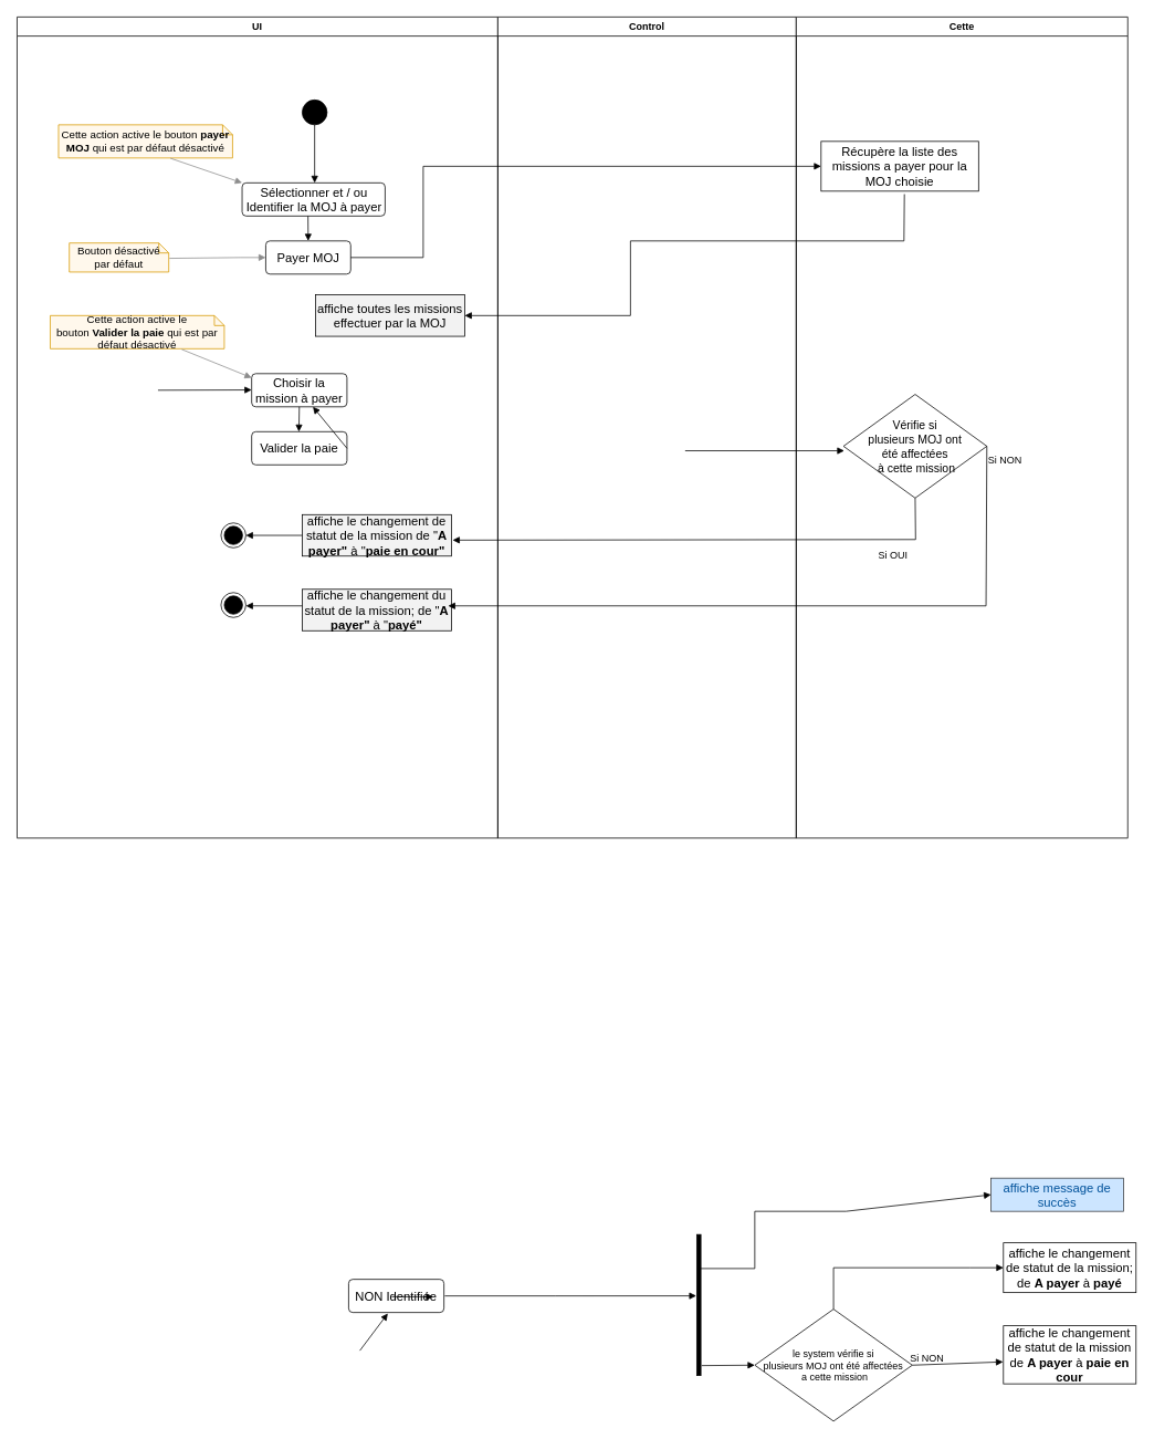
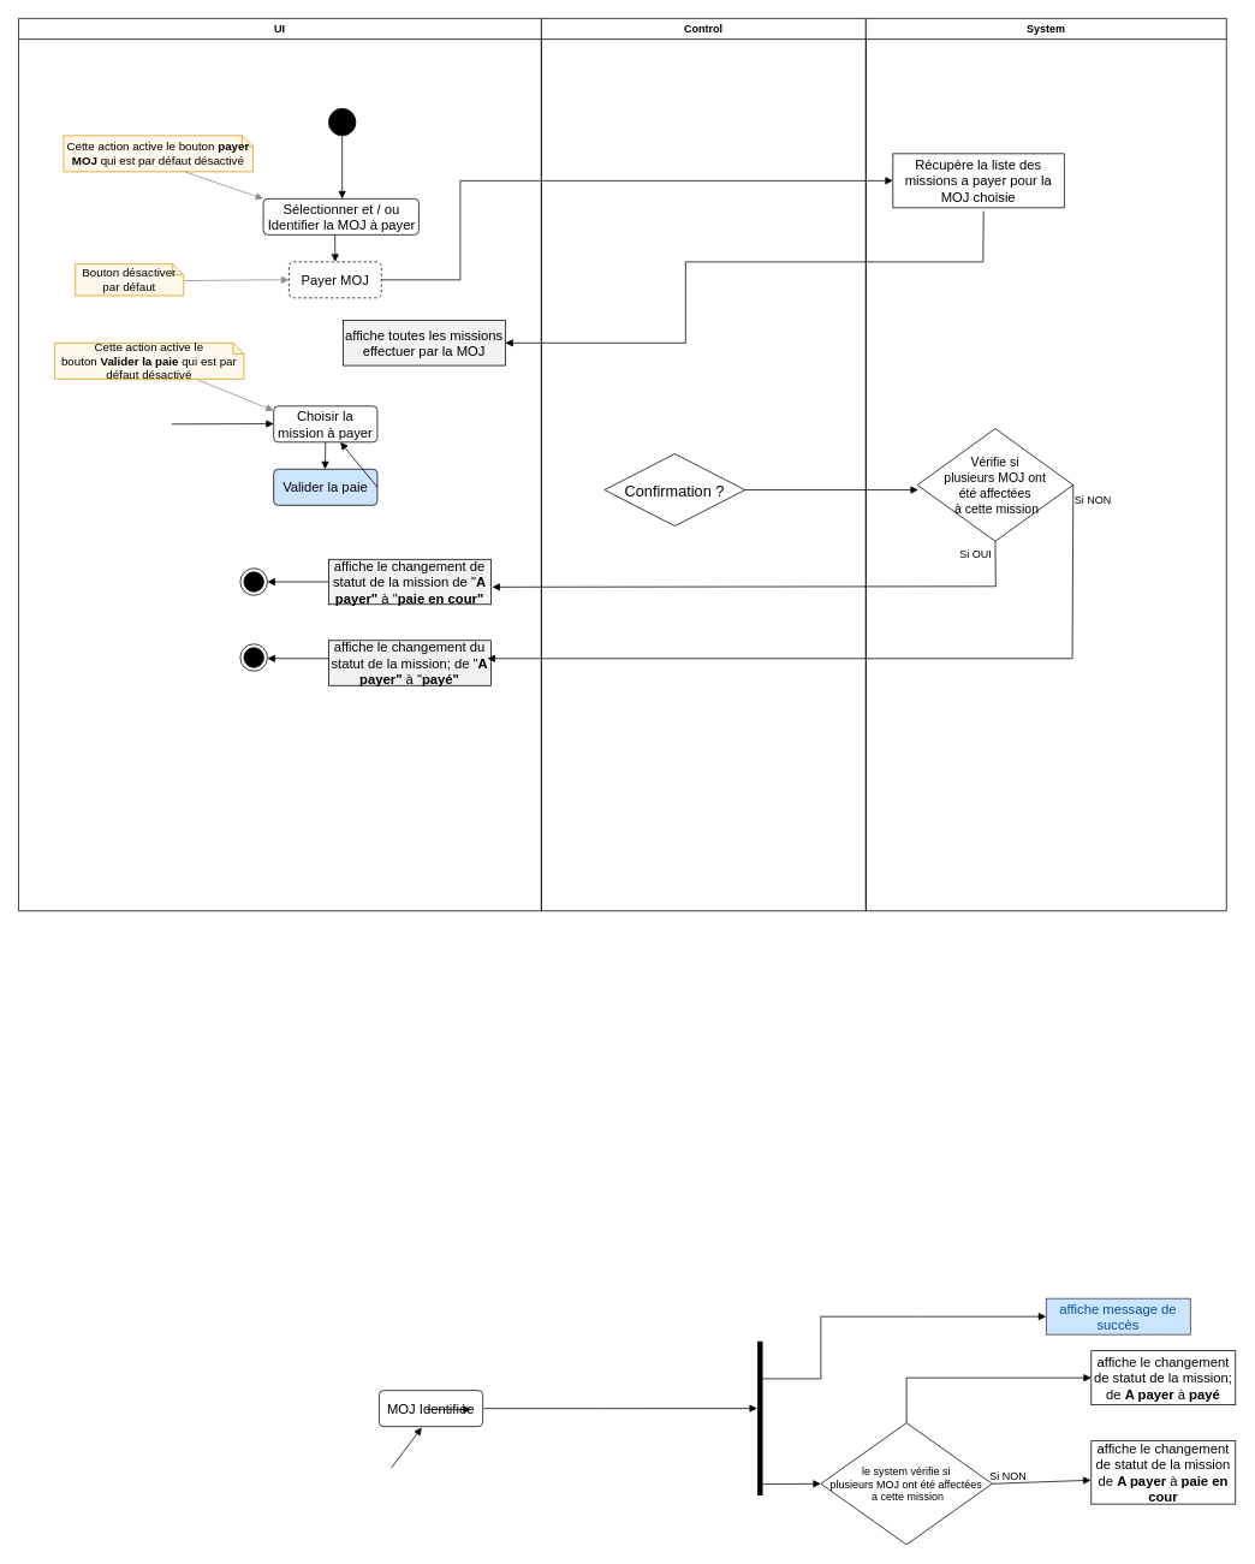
  <mxCell id="0" />
  <mxCell id="1" parent="0" />
  <mxCell id="2" value="UI" style="swimlane;whiteSpace=wrap;html=1;strokeColor=default;" vertex="1" parent="1"><mxGeometry x="20" y="20" width="580" height="990" as="geometry" /></mxCell>
  <mxCell id="3" value="" style="ellipse;fillColor=strokeColor;html=1;" vertex="1" parent="2"><mxGeometry x="344" y="100" width="30" height="30" as="geometry" /></mxCell>
  <mxCell id="4" value="" style="html=1;verticalAlign=bottom;labelBackgroundColor=none;endArrow=block;endFill=1;rounded=0;exitX=0.5;exitY=1;exitDx=0;exitDy=0;" edge="1" parent="2" source="3"><mxGeometry width="160" relative="1" as="geometry"><mxPoint x="344" y="270" as="sourcePoint" /><mxPoint x="359" y="200" as="targetPoint" /></mxGeometry></mxCell>
- <mxCell id="5" value="&lt;font style=&quot;font-size: 15px;&quot;&gt;Payer MOJ&lt;/font&gt;" style="html=1;align=center;verticalAlign=middle;rounded=1;absoluteArcSize=1;arcSize=10;dashed=0;whiteSpace=wrap;" vertex="1" parent="2"><mxGeometry x="300" y="270" width="102.5" height="40" as="geometry" /></mxCell>
+ <mxCell id="5" value="&lt;font style=&quot;font-size: 15px;&quot;&gt;Payer MOJ&lt;/font&gt;" style="html=1;align=center;verticalAlign=middle;rounded=1;absoluteArcSize=1;arcSize=10;dashed=1;whiteSpace=wrap;" vertex="1" parent="2"><mxGeometry x="300" y="270" width="102.5" height="40" as="geometry" /></mxCell>
  <mxCell id="6" value="&lt;font style=&quot;font-size: 15px;&quot;&gt;Sélectionner et / ou Identifier la MOJ à payer&lt;/font&gt;" style="html=1;align=center;verticalAlign=middle;rounded=1;absoluteArcSize=1;arcSize=10;dashed=0;whiteSpace=wrap;" vertex="1" parent="2"><mxGeometry x="271.5" y="200" width="172.5" height="40" as="geometry" /></mxCell>
  <mxCell id="7" value="&lt;font style=&quot;font-size: 15px;&quot;&gt;Choisir la mission à payer&lt;/font&gt;" style="html=1;align=center;verticalAlign=middle;rounded=1;absoluteArcSize=1;arcSize=10;dashed=0;whiteSpace=wrap;" vertex="1" parent="2"><mxGeometry x="283" y="430" width="115" height="40" as="geometry" /></mxCell>
- <mxCell id="8" value="&lt;font style=&quot;font-size: 13px;&quot;&gt;Bouton désactivé par défaut&lt;/font&gt;" style="shape=note2;boundedLbl=1;whiteSpace=wrap;html=1;size=12;verticalAlign=middle;align=center;fillColor=#FFF2D9;strokeColor=#d79b00;fillOpacity=50;" vertex="1" parent="2"><mxGeometry x="63" y="272.5" width="120" height="35" as="geometry" /></mxCell>
+ <mxCell id="8" value="&lt;font style=&quot;font-size: 13px;&quot;&gt;Bouton désactiver par défaut&lt;/font&gt;" style="shape=note2;boundedLbl=1;whiteSpace=wrap;html=1;size=12;verticalAlign=middle;align=center;fillColor=#FFF2D9;strokeColor=#d79b00;fillOpacity=50;" vertex="1" parent="2"><mxGeometry x="63" y="272.5" width="120" height="35" as="geometry" /></mxCell>
  <mxCell id="9" value="&lt;font style=&quot;font-size: 13px;&quot;&gt;Cette action active le bouton&amp;nbsp;&lt;b style=&quot;&quot;&gt;payer MOJ &lt;/b&gt;qui est par défaut désactivé&lt;/font&gt;" style="shape=note2;boundedLbl=1;whiteSpace=wrap;html=1;size=12;verticalAlign=middle;align=center;fillColor=#FFF2D9;strokeColor=#D79B00;fillOpacity=50;" vertex="1" parent="2"><mxGeometry x="50" y="130" width="210" height="40" as="geometry" /></mxCell>
  <mxCell id="10" value="&lt;span style=&quot;font-size: 15px;&quot;&gt;affiche toutes les missions effectuer par la MOJ&lt;/span&gt;" style="html=1;align=center;verticalAlign=middle;dashed=0;whiteSpace=wrap;fillColor=#F2F2F2;" vertex="1" parent="2"><mxGeometry x="360" y="335" width="180" height="50" as="geometry" /></mxCell>
  <mxCell id="11" value="" style="html=1;verticalAlign=bottom;labelBackgroundColor=none;endArrow=block;endFill=1;rounded=0;entryX=0.5;entryY=0;entryDx=0;entryDy=0;" edge="1" parent="2" target="5"><mxGeometry width="160" relative="1" as="geometry"><mxPoint x="351" y="240" as="sourcePoint" /><mxPoint x="187" y="290" as="targetPoint" /></mxGeometry></mxCell>
  <mxCell id="12" value="" style="html=1;verticalAlign=bottom;labelBackgroundColor=none;endArrow=block;endFill=1;rounded=0;exitX=0.643;exitY=1.009;exitDx=0;exitDy=0;exitPerimeter=0;entryX=0;entryY=0;entryDx=0;entryDy=0;fontColor=#990000;strokeColor=#8C8C8C;" edge="1" parent="2" source="9" target="6"><mxGeometry width="160" relative="1" as="geometry"><mxPoint x="218.5" y="150" as="sourcePoint" /><mxPoint x="297.5" y="150" as="targetPoint" /></mxGeometry></mxCell>
  <mxCell id="13" value="" style="html=1;verticalAlign=bottom;labelBackgroundColor=none;endArrow=block;endFill=1;rounded=0;entryX=0;entryY=0.25;entryDx=0;entryDy=0;" edge="1" parent="2"><mxGeometry width="160" relative="1" as="geometry"><mxPoint x="170" y="450" as="sourcePoint" /><mxPoint x="283" y="449.66" as="targetPoint" /></mxGeometry></mxCell>
  <mxCell id="14" value="&lt;font style=&quot;font-size: 13px;&quot;&gt;Cette action active le bouton&amp;nbsp;&lt;b&gt;Valider la paie&amp;nbsp;&lt;/b&gt;qui est par défaut désactivé&lt;/font&gt;" style="shape=note2;boundedLbl=1;whiteSpace=wrap;html=1;size=12;verticalAlign=middle;align=center;fillColor=#FFF2D9;strokeColor=#D79B00;fillOpacity=50;" vertex="1" parent="2"><mxGeometry x="40" y="360" width="210" height="40" as="geometry" /></mxCell>
  <mxCell id="15" value="" style="html=1;verticalAlign=bottom;labelBackgroundColor=none;endArrow=block;endFill=1;rounded=0;exitX=0.755;exitY=1.018;exitDx=0;exitDy=0;exitPerimeter=0;entryX=0;entryY=0;entryDx=0;entryDy=0;fontColor=#990000;strokeColor=#8C8C8C;" edge="1" parent="2" source="14"><mxGeometry width="160" relative="1" as="geometry"><mxPoint x="266" y="335" as="sourcePoint" /><mxPoint x="283" y="435" as="targetPoint" /></mxGeometry></mxCell>
  <mxCell id="16" value="" style="html=1;verticalAlign=bottom;labelBackgroundColor=none;endArrow=block;endFill=1;rounded=0;exitX=1.006;exitY=0.528;exitDx=0;exitDy=0;exitPerimeter=0;entryX=0;entryY=0.25;entryDx=0;entryDy=0;fontColor=#990000;strokeColor=#8C8C8C;" edge="1" parent="2" source="8"><mxGeometry width="160" relative="1" as="geometry"><mxPoint x="240" y="290" as="sourcePoint" /><mxPoint x="300.0" y="290.0" as="targetPoint" /><Array as="points"><mxPoint x="270" y="290" /></Array></mxGeometry></mxCell>
- <mxCell id="17" value="&lt;font style=&quot;font-size: 15px;&quot;&gt;Valider la paie&lt;/font&gt;" style="html=1;align=center;verticalAlign=middle;rounded=1;absoluteArcSize=1;arcSize=10;dashed=0;whiteSpace=wrap;" vertex="1" parent="2"><mxGeometry x="283" y="500" width="115" height="40" as="geometry" /></mxCell>
+ <mxCell id="17" value="&lt;font style=&quot;font-size: 15px;&quot;&gt;Valider la paie&lt;/font&gt;" style="html=1;align=center;verticalAlign=middle;rounded=1;absoluteArcSize=1;arcSize=10;dashed=0;whiteSpace=wrap;fillColor=#cce5ff;" vertex="1" parent="2"><mxGeometry x="283" y="500" width="115" height="40" as="geometry" /></mxCell>
  <mxCell id="18" value="" style="html=1;verticalAlign=bottom;labelBackgroundColor=none;endArrow=block;endFill=1;rounded=0;exitX=0.5;exitY=1;exitDx=0;exitDy=0;" edge="1" parent="2" source="7"><mxGeometry width="160" relative="1" as="geometry"><mxPoint x="211.5" y="550" as="sourcePoint" /><mxPoint x="340" y="500" as="targetPoint" /></mxGeometry></mxCell>
  <mxCell id="19" value="&lt;span style=&quot;font-size: 15px;&quot;&gt;affiche le changement de statut de la mission de &quot;&lt;/span&gt;&lt;b style=&quot;font-size: 15px;&quot;&gt;A payer&quot;&lt;/b&gt;&lt;span style=&quot;font-size: 15px;&quot;&gt;&amp;nbsp;à &quot;&lt;/span&gt;&lt;b style=&quot;font-size: 15px;&quot;&gt;paie en cour&quot;&lt;/b&gt;" style="html=1;align=center;verticalAlign=middle;dashed=0;whiteSpace=wrap;fillColor=#F2F2F2;" vertex="1" parent="2"><mxGeometry x="344" y="600" width="180" height="50" as="geometry" /></mxCell>
  <mxCell id="20" value="&lt;span style=&quot;font-size: 15px;&quot;&gt;affiche le changement du statut de la mission; de &quot;&lt;/span&gt;&lt;b style=&quot;font-size: 15px;&quot;&gt;A payer&quot;&lt;/b&gt;&lt;span style=&quot;font-size: 15px;&quot;&gt;&amp;nbsp;à &quot;&lt;/span&gt;&lt;b style=&quot;font-size: 15px;&quot;&gt;payé&quot;&lt;/b&gt;" style="html=1;align=center;verticalAlign=middle;dashed=0;whiteSpace=wrap;fillColor=#F2F2F2;" vertex="1" parent="2"><mxGeometry x="344" y="690" width="180" height="50" as="geometry" /></mxCell>
  <mxCell id="21" value="" style="ellipse;html=1;shape=endState;fillColor=strokeColor;" vertex="1" parent="2"><mxGeometry x="246" y="610" width="30" height="30" as="geometry" /></mxCell>
  <mxCell id="22" value="" style="ellipse;html=1;shape=endState;fillColor=strokeColor;" vertex="1" parent="2"><mxGeometry x="246" y="694" width="30" height="30" as="geometry" /></mxCell>
  <mxCell id="23" value="" style="html=1;verticalAlign=bottom;labelBackgroundColor=none;endArrow=block;endFill=1;rounded=0;entryX=1;entryY=0.5;entryDx=0;entryDy=0;" edge="1" parent="2"><mxGeometry width="160" relative="1" as="geometry"><mxPoint x="344" y="625" as="sourcePoint" /><mxPoint x="276" y="625" as="targetPoint" /></mxGeometry></mxCell>
  <mxCell id="24" value="" style="html=1;verticalAlign=bottom;labelBackgroundColor=none;endArrow=block;endFill=1;rounded=0;entryX=1;entryY=0.5;entryDx=0;entryDy=0;" edge="1" parent="2"><mxGeometry width="160" relative="1" as="geometry"><mxPoint x="344" y="710" as="sourcePoint" /><mxPoint x="276" y="710" as="targetPoint" /></mxGeometry></mxCell>
  <mxCell id="25" value="Control" style="swimlane;whiteSpace=wrap;html=1;" vertex="1" parent="1"><mxGeometry x="600" y="20" width="360" height="990" as="geometry" /></mxCell>
- <mxCell id="27" value="Cette" style="swimlane;whiteSpace=wrap;html=1;" vertex="1" parent="1"><mxGeometry x="960" y="20" width="400" height="990" as="geometry" /></mxCell>
+ <mxCell id="26" value="Confirmation ?" style="rhombus;fontSize=17;" vertex="1" parent="25"><mxGeometry x="70" y="483" width="156" height="80" as="geometry" /></mxCell>
+ <mxCell id="27" value="System" style="swimlane;whiteSpace=wrap;html=1;" vertex="1" parent="1"><mxGeometry x="960" y="20" width="400" height="990" as="geometry" /></mxCell>
  <mxCell id="28" value="&lt;span style=&quot;font-size: 15px;&quot;&gt;Récupère&amp;nbsp;&lt;/span&gt;&lt;span style=&quot;font-size: 15px;&quot;&gt;la liste des missions a payer pour la MOJ choisie&lt;/span&gt;" style="html=1;align=center;verticalAlign=middle;dashed=0;whiteSpace=wrap;fillColor=#FFFFFF;" vertex="1" parent="27"><mxGeometry x="30" y="150" width="190" height="60" as="geometry" /></mxCell>
  <mxCell id="29" value="" style="html=1;verticalAlign=bottom;labelBackgroundColor=none;endArrow=block;endFill=1;rounded=0;exitX=0.529;exitY=1.06;exitDx=0;exitDy=0;exitPerimeter=0;" edge="1" parent="27" source="28"><mxGeometry width="160" relative="1" as="geometry"><mxPoint x="40" y="279.66" as="sourcePoint" /><mxPoint x="-400" y="360" as="targetPoint" /><Array as="points"><mxPoint x="130" y="270" /><mxPoint x="-200" y="270" /><mxPoint x="-200" y="360" /></Array></mxGeometry></mxCell>
  <mxCell id="30" value="Vérifie si&#10;plusieurs MOJ ont&#10;été affectées&#10; à cette mission" style="rhombus;fontSize=14;" vertex="1" parent="27"><mxGeometry x="57" y="455" width="173" height="125" as="geometry" /></mxCell>
  <mxCell id="31" value="" style="html=1;verticalAlign=bottom;labelBackgroundColor=none;endArrow=block;endFill=1;rounded=0;entryX=0;entryY=0.5;entryDx=0;entryDy=0;" edge="1" parent="27"><mxGeometry width="160" relative="1" as="geometry"><mxPoint x="-134" y="523" as="sourcePoint" /><mxPoint x="58" y="523" as="targetPoint" /></mxGeometry></mxCell>
- <mxCell id="32" value="Si OUI" style="text;html=1;align=center;verticalAlign=middle;whiteSpace=wrap;rounded=0;" vertex="1" parent="27"><mxGeometry x="87" y="635" width="60" height="30" as="geometry" /></mxCell>
+ <mxCell id="32" value="Si OUI" style="text;html=1;align=center;verticalAlign=middle;whiteSpace=wrap;rounded=0;" vertex="1" parent="27"><mxGeometry x="92" y="580" width="60" height="30" as="geometry" /></mxCell>
  <mxCell id="33" value="Si NON" style="text;html=1;align=center;verticalAlign=middle;whiteSpace=wrap;rounded=0;" vertex="1" parent="27"><mxGeometry x="222" y="520" width="60" height="30" as="geometry" /></mxCell>
  <mxCell id="34" value="" style="html=1;verticalAlign=bottom;labelBackgroundColor=none;endArrow=block;endFill=1;rounded=0;entryX=0;entryY=0.5;entryDx=0;entryDy=0;exitX=1;exitY=0.5;exitDx=0;exitDy=0;" edge="1" parent="1" source="5"><mxGeometry width="160" relative="1" as="geometry"><mxPoint x="370" y="310" as="sourcePoint" /><mxPoint x="990" y="200" as="targetPoint" /><Array as="points"><mxPoint x="510" y="310" /><mxPoint x="510" y="200" /></Array></mxGeometry></mxCell>
  <mxCell id="35" value="" style="html=1;verticalAlign=bottom;labelBackgroundColor=none;endArrow=block;endFill=1;rounded=0;exitX=1;exitY=0.5;exitDx=0;exitDy=0;" edge="1" parent="1" source="17" target="7"><mxGeometry width="160" relative="1" as="geometry"><mxPoint x="319" y="541.66" as="sourcePoint" /><mxPoint x="379" y="541.66" as="targetPoint" /></mxGeometry></mxCell>
- <mxCell id="36" value="&lt;font style=&quot;font-size: 15px;&quot;&gt;NON Identifiée&lt;/font&gt;" style="html=1;align=center;verticalAlign=middle;rounded=1;absoluteArcSize=1;arcSize=10;dashed=0;whiteSpace=wrap;" vertex="1" parent="1"><mxGeometry x="420" y="1541.99" width="115" height="40" as="geometry" /></mxCell>
+ <mxCell id="36" value="&lt;font style=&quot;font-size: 15px;&quot;&gt;MOJ Identifiée&lt;/font&gt;" style="html=1;align=center;verticalAlign=middle;rounded=1;absoluteArcSize=1;arcSize=10;dashed=0;whiteSpace=wrap;" vertex="1" parent="1"><mxGeometry x="420" y="1541.99" width="115" height="40" as="geometry" /></mxCell>
  <mxCell id="37" value="" style="html=1;verticalAlign=bottom;labelBackgroundColor=none;endArrow=block;endFill=1;rounded=0;exitX=0;exitY=0;exitDx=53.5;exitDy=0;exitPerimeter=0;entryX=0.411;entryY=1.028;entryDx=0;entryDy=0;entryPerimeter=0;" edge="1" parent="1" target="36"><mxGeometry width="160" relative="1" as="geometry"><mxPoint x="433.5" y="1627.99" as="sourcePoint" /><mxPoint x="530" y="1657.99" as="targetPoint" /></mxGeometry></mxCell>
  <mxCell id="38" value="" style="html=1;verticalAlign=bottom;labelBackgroundColor=none;endArrow=block;endFill=1;rounded=0;entryX=-0.109;entryY=0.435;entryDx=0;entryDy=0;entryPerimeter=0;" edge="1" parent="1" target="44"><mxGeometry width="160" relative="1" as="geometry"><mxPoint x="536" y="1561.99" as="sourcePoint" /><mxPoint x="740" y="1565.49" as="targetPoint" /><Array as="points"><mxPoint x="670" y="1561.99" /></Array></mxGeometry></mxCell>
  <mxCell id="39" value="le system vérifie si&#10;plusieurs MOJ ont été affectées&#10; a cette mission" style="rhombus;" vertex="1" parent="1"><mxGeometry y="1577.99" width="190" height="135" as="geometry" x="910" /></mxCell>
- <mxCell id="40" value="&lt;span style=&quot;font-size: 15px;&quot;&gt;&lt;font color=&quot;#00529b&quot;&gt;affiche message de succès&lt;/font&gt;&lt;/span&gt;" style="html=1;align=center;verticalAlign=middle;dashed=0;whiteSpace=wrap;fillColor=#cce5ff;strokeColor=#36393d;" vertex="1" parent="1"><mxGeometry x="1195" y="1420" width="160" height="40" as="geometry" /></mxCell>
+ <mxCell id="40" value="&lt;span style=&quot;font-size: 15px;&quot;&gt;&lt;font color=&quot;#00529b&quot;&gt;affiche message de succès&lt;/font&gt;&lt;/span&gt;" style="html=1;align=center;verticalAlign=middle;dashed=0;whiteSpace=wrap;fillColor=#cce5ff;strokeColor=#36393d;" vertex="1" parent="1"><mxGeometry x="1160" y="1440" width="160" height="40" as="geometry" /></mxCell>
  <mxCell id="41" value="&lt;font style=&quot;font-size: 15px;&quot;&gt;affiche le changement de statut de la mission; de &lt;b&gt;A payer&lt;/b&gt; à &lt;b&gt;payé&lt;/b&gt;&lt;/font&gt;" style="html=1;align=center;verticalAlign=middle;dashed=0;whiteSpace=wrap;fillColor=#FFFFFF;" vertex="1" parent="1"><mxGeometry x="1210" y="1497.99" width="160" height="60" as="geometry" /></mxCell>
  <mxCell id="42" value="&lt;font style=&quot;font-size: 15px;&quot;&gt;affiche le changement de statut de la mission de &lt;b&gt;A payer&lt;/b&gt; à &lt;b&gt;paie en cour&lt;/b&gt;&lt;/font&gt;" style="html=1;align=center;verticalAlign=middle;dashed=0;whiteSpace=wrap;fillColor=#FFFFFF;" vertex="1" parent="1"><mxGeometry x="1210" y="1597.99" width="160" height="70" as="geometry" /></mxCell>
  <mxCell id="43" value="" style="html=1;verticalAlign=bottom;labelBackgroundColor=none;endArrow=block;endFill=1;rounded=0;" edge="1" parent="1"><mxGeometry width="160" relative="1" as="geometry"><mxPoint x="472" y="1562.99" as="sourcePoint" /><mxPoint x="522" y="1562.99" as="targetPoint" /></mxGeometry></mxCell>
  <mxCell id="44" value="" style="html=1;points=[];perimeter=orthogonalPerimeter;fillColor=strokeColor;" vertex="1" parent="1"><mxGeometry x="840" y="1487.99" width="5" height="170" as="geometry" /></mxCell>
  <mxCell id="45" value="" style="html=1;verticalAlign=bottom;labelBackgroundColor=none;endArrow=block;endFill=1;rounded=0;entryX=0;entryY=0.5;entryDx=0;entryDy=0;" edge="1" parent="1" target="40"><mxGeometry width="160" relative="1" as="geometry"><mxPoint x="844" y="1528.99" as="sourcePoint" /><mxPoint x="1237" y="1496" as="targetPoint" /><Array as="points"><mxPoint y="1528.99" x="910" /><mxPoint y="1459.99" x="910" /><mxPoint x="1020" y="1459.99" /></Array></mxGeometry></mxCell>
  <mxCell id="46" value="" style="html=1;verticalAlign=bottom;labelBackgroundColor=none;endArrow=block;endFill=1;rounded=0;entryX=0;entryY=0.5;entryDx=0;entryDy=0;exitX=0.5;exitY=0;exitDx=0;exitDy=0;" edge="1" parent="1" source="39" target="41"><mxGeometry width="160" relative="1" as="geometry"><mxPoint x="1206.12" y="1499.544" as="sourcePoint" /><mxPoint x="1370" y="1501.49" as="targetPoint" /><Array as="points"><mxPoint x="1005" y="1527.99" /><mxPoint x="1170" y="1527.99" /></Array></mxGeometry></mxCell>
  <mxCell id="47" value="" style="html=1;verticalAlign=bottom;labelBackgroundColor=none;endArrow=block;endFill=1;rounded=0;entryX=0;entryY=0.5;entryDx=0;entryDy=0;" edge="1" parent="1" target="39"><mxGeometry width="160" relative="1" as="geometry"><mxPoint x="846" y="1645.99" as="sourcePoint" /><mxPoint y="1617.99" as="targetPoint" x="910" /></mxGeometry></mxCell>
  <mxCell id="48" value="" style="html=1;verticalAlign=bottom;labelBackgroundColor=none;endArrow=block;endFill=1;rounded=0;exitX=1;exitY=0.5;exitDx=0;exitDy=0;entryX=-0.003;entryY=0.622;entryDx=0;entryDy=0;entryPerimeter=0;" edge="1" parent="1" source="39" target="42"><mxGeometry width="160" relative="1" as="geometry"><mxPoint x="1110" y="1687.99" as="sourcePoint" /><mxPoint x="1270" y="1687.99" as="targetPoint" /></mxGeometry></mxCell>
  <mxCell id="49" value="Si NON" style="text;html=1;align=center;verticalAlign=middle;whiteSpace=wrap;rounded=0;" vertex="1" parent="1"><mxGeometry x="1088" y="1622.99" width="60" height="30" as="geometry" /></mxCell>
  <mxCell id="50" value="" style="html=1;verticalAlign=bottom;labelBackgroundColor=none;endArrow=block;endFill=1;rounded=0;entryX=1.008;entryY=0.615;entryDx=0;entryDy=0;exitX=0.5;exitY=1;exitDx=0;exitDy=0;entryPerimeter=0;" edge="1" parent="1" source="30" target="19"><mxGeometry width="160" relative="1" as="geometry"><mxPoint x="844" y="650" as="sourcePoint" /><mxPoint x="1036" y="650" as="targetPoint" /><Array as="points"><mxPoint x="1104" y="650" /></Array></mxGeometry></mxCell>
  <mxCell id="51" value="" style="html=1;verticalAlign=bottom;labelBackgroundColor=none;endArrow=block;endFill=1;rounded=0;exitX=1;exitY=0.5;exitDx=0;exitDy=0;entryX=0.978;entryY=0.4;entryDx=0;entryDy=0;entryPerimeter=0;" edge="1" parent="1" source="30" target="20"><mxGeometry width="160" relative="1" as="geometry"><mxPoint x="1190" y="670" as="sourcePoint" /><mxPoint x="550" y="730" as="targetPoint" /><Array as="points"><mxPoint x="1189" y="730" /></Array></mxGeometry></mxCell>
